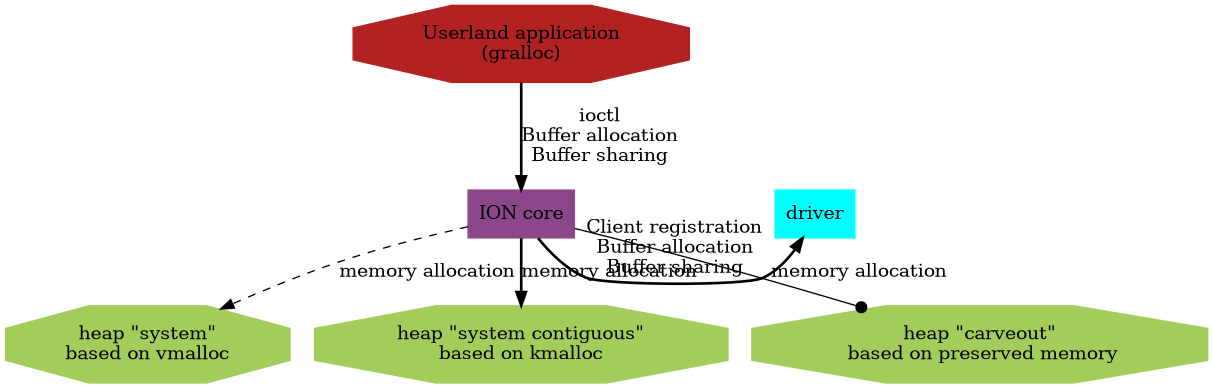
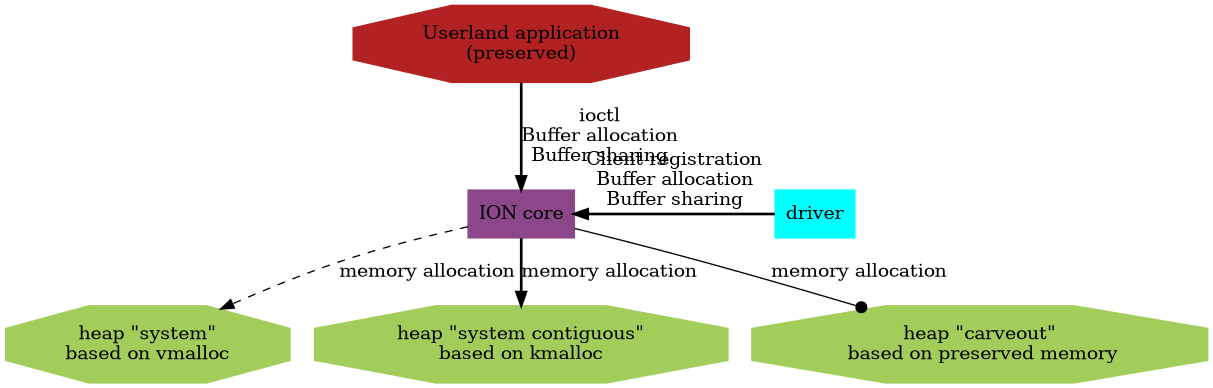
  digraph {
    node [color=darkolivegreen3 shape=octagon style=filled]
    edge [arrowhead=normal style=bold]
-   n1 [color=firebrick label="Userland application\n(gralloc)"]
+   n1 [color=firebrick label="Userland application\n(preserved)"]
    n2 [color=orchid4 label="ION core" shape=box]
    n3 [color=cyan label=driver shape=box]
    n4 [label="heap \"system\"\nbased on vmalloc"]
    n5 [label="heap \"system contiguous\"\nbased on kmalloc"]
    n6 [label="heap \"carveout\"\n based on preserved memory"]
    subgraph sub_1 {
      rank=same
      n1
    }
    subgraph sub_2 {
      rank=same
      n2
      n3
    }
    subgraph sub_3 {
      rank=same
      n4
      n5
      n6
    }
    n1 -> n2 [label="ioctl\nBuffer allocation\nBuffer sharing"]
    n2 -> n4 [label="memory allocation" style=dashed]
    n2 -> n5 [label="memory allocation"]
    n2 -> n6 [arrowhead=dot label="memory allocation" style=solid]
-   n2 -> n3 [label="Client registration\nBuffer allocation\nBuffer sharing"]
+   n3 -> n2 [label="Client registration\nBuffer allocation\nBuffer sharing"]
  }
